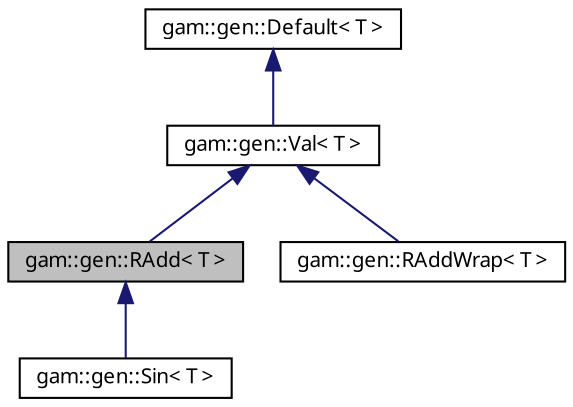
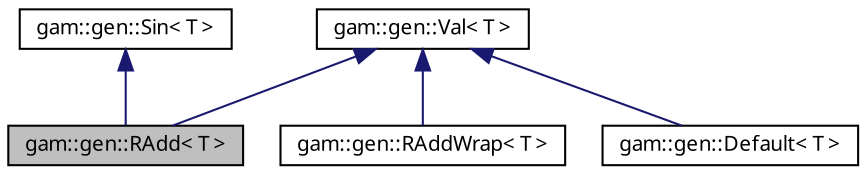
  digraph {
    node [color=black fontname="FreeSans.ttf" fontsize=10 shape=record]
    edge [color=midnightblue dir=back fontname="FreeSans.ttf" fontsize=10 labelfontname="FreeSans.ttf" labelfontsize=10 style=solid]
    n1 [fillcolor=grey75 fontcolor=black height=0.2 label="gam::gen::RAdd\< T \>" style=filled width=0.4]
    n2 [height=0.2 label="gam::gen::Sin\< T \>" width=0.4]
    n3 [height=0.2 label="gam::gen::RAddWrap\< T \>" width=0.4]
    n4 [height=0.2 label="gam::gen::Val\< T \>" width=0.4]
    n5 [height=0.2 label="gam::gen::Default\< T \>" width=0.4]
-   n1 -> n2
+   n2 -> n1
    n4 -> n1
    n4 -> n3
-   n5 -> n4
+   n4 -> n5
  }
